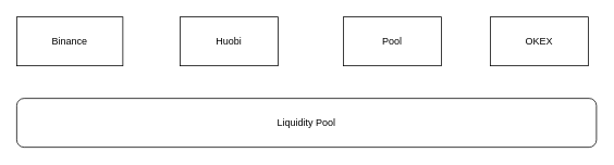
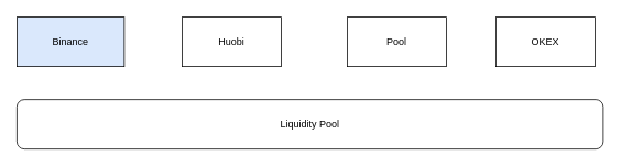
  <mxCell id="0" />
  <mxCell id="1" parent="0" />
- <mxCell id="2" value="Binance" style="rounded=0;whiteSpace=wrap;html=1;" vertex="1" parent="1"><mxGeometry x="20" y="20" width="130" height="60" as="geometry" /></mxCell>
+ <mxCell id="2" value="Binance" style="rounded=0;whiteSpace=wrap;html=1;fillColor=#dae8fc;" vertex="1" parent="1"><mxGeometry x="20" y="20" width="130" height="60" as="geometry" /></mxCell>
  <mxCell id="3" value="Huobi" style="rounded=0;whiteSpace=wrap;html=1;" vertex="1" parent="1"><mxGeometry x="220" y="20" width="120" height="60" as="geometry" /></mxCell>
  <mxCell id="4" value="Pool" style="rounded=0;whiteSpace=wrap;html=1;" vertex="1" parent="1"><mxGeometry x="420" y="20" width="120" height="60" as="geometry" /></mxCell>
  <mxCell id="5" value="OKEX" style="rounded=0;whiteSpace=wrap;html=1;" vertex="1" parent="1"><mxGeometry x="600" y="20" width="120" height="60" as="geometry" /></mxCell>
  <mxCell id="6" value="Liquidity Pool" style="rounded=1;whiteSpace=wrap;html=1;" vertex="1" parent="1"><mxGeometry x="20" y="120" width="710" height="60" as="geometry" /></mxCell>
